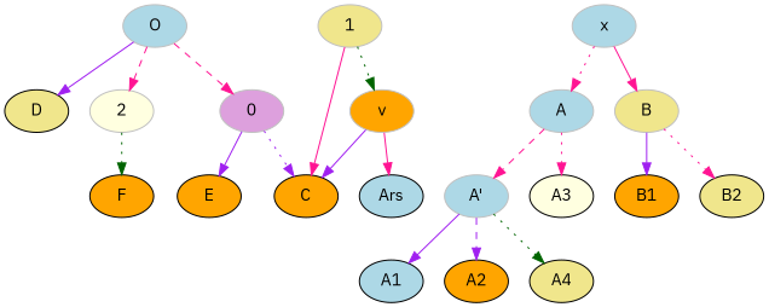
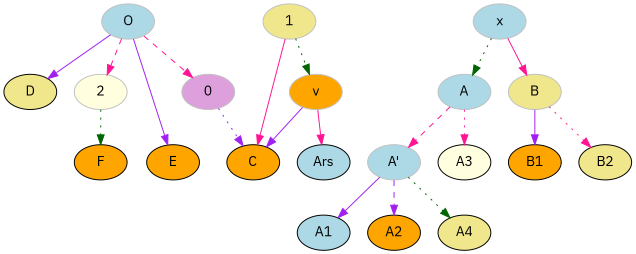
  digraph {
    fontname="IBM Plex Sans"
    node [fillcolor=lightblue fontname="IBM Plex Sans" style=filled]
    edge [color=deeppink fontname="IBM Plex Sans" style=solid]
    O [color=grey]
    0 [color=grey fillcolor=plum]
    2 [color=grey fillcolor=lightyellow]
    D [fillcolor=khaki]
    E [fillcolor=orange]
    C [fillcolor=orange]
    F [fillcolor=orange]
    1 [color=grey fillcolor=khaki]
    v [color=grey fillcolor=orange]
    Ars
    x [color=grey]
    A [color=grey]
    B [color=grey fillcolor=khaki]
    n14 [color=grey label="A'"]
    A3 [fillcolor=lightyellow]
    B1 [fillcolor=orange]
    B2 [fillcolor=khaki]
    A1
    A2 [fillcolor=orange]
    A4 [fillcolor=khaki]
    O -> 0 [style=dashed]
    O -> 2 [style=dashed]
    O -> D [color=purple]
-   0 -> E [color=purple]
+   O -> E [color=purple]
    0 -> C [color=purple style=dotted]
    2 -> F [color=darkgreen style=dotted]
    1 -> C
    1 -> v [color=darkgreen style=dotted]
    v -> C [color=purple]
    v -> Ars
-   x -> A [style=dotted]
+   x -> A [color=darkgreen style=dotted]
    x -> B
    A -> n14 [style=dashed]
    A -> A3 [style=dotted]
    B -> B1 [color=purple]
    B -> B2 [style=dotted]
    n14 -> A1 [color=purple]
    n14 -> A2 [color=purple style=dashed]
    n14 -> A4 [color=darkgreen style=dotted]
  }
